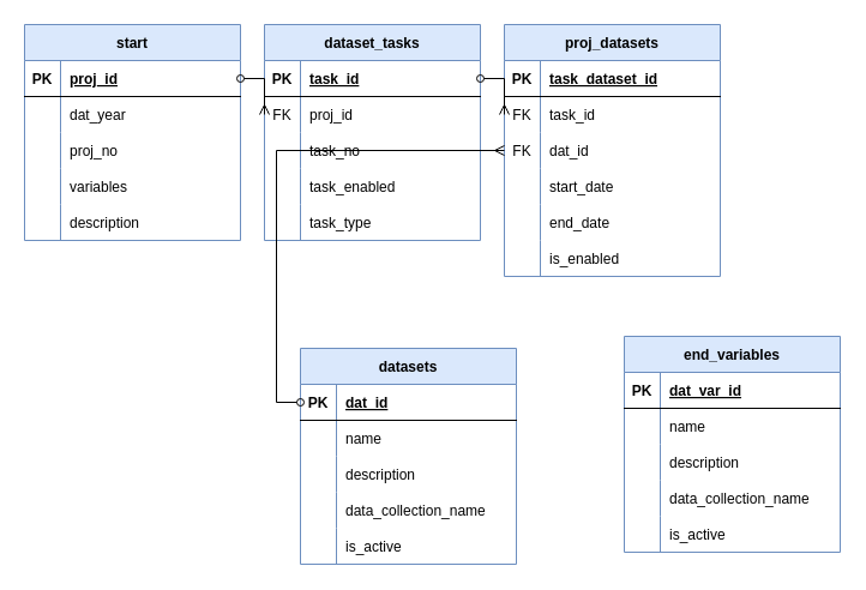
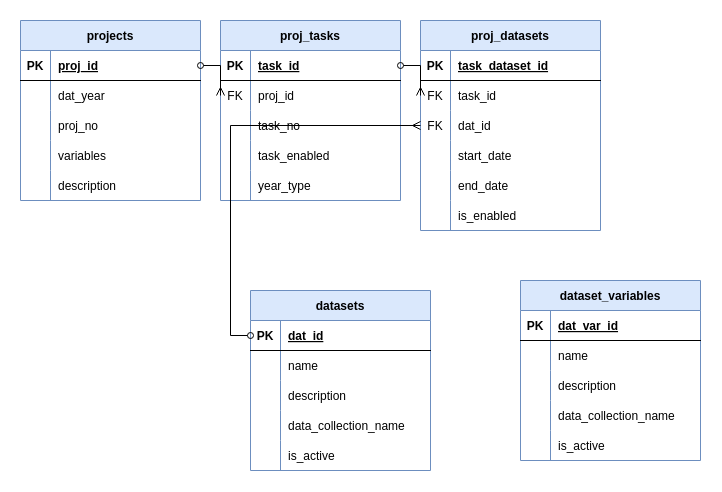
  <mxCell id="0" />
  <mxCell id="1" parent="0" />
- <mxCell id="2" value="start" style="shape=table;startSize=30;container=1;collapsible=1;childLayout=tableLayout;fixedRows=1;rowLines=0;fontStyle=1;align=center;resizeLast=1;fillColor=#dae8fc;strokeColor=#6c8ebf;" vertex="1" parent="1"><mxGeometry x="20" y="20" width="180" height="180" as="geometry" /></mxCell>
+ <mxCell id="2" value="projects" style="shape=table;startSize=30;container=1;collapsible=1;childLayout=tableLayout;fixedRows=1;rowLines=0;fontStyle=1;align=center;resizeLast=1;fillColor=#dae8fc;strokeColor=#6c8ebf;" vertex="1" parent="1"><mxGeometry x="20" y="20" width="180" height="180" as="geometry" /></mxCell>
  <mxCell id="3" value="" style="shape=tableRow;horizontal=0;startSize=0;swimlaneHead=0;swimlaneBody=0;fillColor=none;collapsible=0;dropTarget=0;points=[[0,0.5],[1,0.5]];portConstraint=eastwest;top=0;left=0;right=0;bottom=1;" vertex="1" parent="2"><mxGeometry y="30" width="180" height="30" as="geometry" /></mxCell>
  <mxCell id="4" value="PK" style="shape=partialRectangle;connectable=0;fillColor=none;top=0;left=0;bottom=0;right=0;fontStyle=1;overflow=hidden;" vertex="1" parent="3"><mxGeometry width="30" height="30" as="geometry"><mxRectangle width="30" height="30" as="alternateBounds" /></mxGeometry></mxCell>
  <mxCell id="5" value="proj_id" style="shape=partialRectangle;connectable=0;fillColor=none;top=0;left=0;bottom=0;right=0;align=left;spacingLeft=6;fontStyle=5;overflow=hidden;" vertex="1" parent="3"><mxGeometry x="30" width="150" height="30" as="geometry"><mxRectangle width="150" height="30" as="alternateBounds" /></mxGeometry></mxCell>
  <mxCell id="6" value="" style="shape=tableRow;horizontal=0;startSize=0;swimlaneHead=0;swimlaneBody=0;fillColor=none;collapsible=0;dropTarget=0;points=[[0,0.5],[1,0.5]];portConstraint=eastwest;top=0;left=0;right=0;bottom=0;" vertex="1" parent="2"><mxGeometry y="60" width="180" height="30" as="geometry" /></mxCell>
  <mxCell id="7" value="" style="shape=partialRectangle;connectable=0;fillColor=none;top=0;left=0;bottom=0;right=0;editable=1;overflow=hidden;" vertex="1" parent="6"><mxGeometry width="30" height="30" as="geometry"><mxRectangle width="30" height="30" as="alternateBounds" /></mxGeometry></mxCell>
  <mxCell id="8" value="dat_year" style="shape=partialRectangle;connectable=0;fillColor=none;top=0;left=0;bottom=0;right=0;align=left;spacingLeft=6;overflow=hidden;" vertex="1" parent="6"><mxGeometry x="30" width="150" height="30" as="geometry"><mxRectangle width="150" height="30" as="alternateBounds" /></mxGeometry></mxCell>
  <mxCell id="9" value="" style="shape=tableRow;horizontal=0;startSize=0;swimlaneHead=0;swimlaneBody=0;fillColor=none;collapsible=0;dropTarget=0;points=[[0,0.5],[1,0.5]];portConstraint=eastwest;top=0;left=0;right=0;bottom=0;" vertex="1" parent="2"><mxGeometry y="90" width="180" height="30" as="geometry" /></mxCell>
  <mxCell id="10" value="" style="shape=partialRectangle;connectable=0;fillColor=none;top=0;left=0;bottom=0;right=0;editable=1;overflow=hidden;" vertex="1" parent="9"><mxGeometry width="30" height="30" as="geometry"><mxRectangle width="30" height="30" as="alternateBounds" /></mxGeometry></mxCell>
  <mxCell id="11" value="proj_no" style="shape=partialRectangle;connectable=0;fillColor=none;top=0;left=0;bottom=0;right=0;align=left;spacingLeft=6;overflow=hidden;" vertex="1" parent="9"><mxGeometry x="30" width="150" height="30" as="geometry"><mxRectangle width="150" height="30" as="alternateBounds" /></mxGeometry></mxCell>
  <mxCell id="12" value="" style="shape=tableRow;horizontal=0;startSize=0;swimlaneHead=0;swimlaneBody=0;fillColor=none;collapsible=0;dropTarget=0;points=[[0,0.5],[1,0.5]];portConstraint=eastwest;top=0;left=0;right=0;bottom=0;" vertex="1" parent="2"><mxGeometry y="120" width="180" height="30" as="geometry" /></mxCell>
  <mxCell id="13" value="" style="shape=partialRectangle;connectable=0;fillColor=none;top=0;left=0;bottom=0;right=0;editable=1;overflow=hidden;" vertex="1" parent="12"><mxGeometry width="30" height="30" as="geometry"><mxRectangle width="30" height="30" as="alternateBounds" /></mxGeometry></mxCell>
  <mxCell id="14" value="variables" style="shape=partialRectangle;connectable=0;fillColor=none;top=0;left=0;bottom=0;right=0;align=left;spacingLeft=6;overflow=hidden;" vertex="1" parent="12"><mxGeometry x="30" width="150" height="30" as="geometry"><mxRectangle width="150" height="30" as="alternateBounds" /></mxGeometry></mxCell>
  <mxCell id="15" value="" style="shape=tableRow;horizontal=0;startSize=0;swimlaneHead=0;swimlaneBody=0;fillColor=none;collapsible=0;dropTarget=0;points=[[0,0.5],[1,0.5]];portConstraint=eastwest;top=0;left=0;right=0;bottom=0;" vertex="1" parent="2"><mxGeometry y="150" width="180" height="30" as="geometry" /></mxCell>
  <mxCell id="16" value="" style="shape=partialRectangle;connectable=0;fillColor=none;top=0;left=0;bottom=0;right=0;editable=1;overflow=hidden;" vertex="1" parent="15"><mxGeometry width="30" height="30" as="geometry"><mxRectangle width="30" height="30" as="alternateBounds" /></mxGeometry></mxCell>
  <mxCell id="17" value="description" style="shape=partialRectangle;connectable=0;fillColor=none;top=0;left=0;bottom=0;right=0;align=left;spacingLeft=6;overflow=hidden;" vertex="1" parent="15"><mxGeometry x="30" width="150" height="30" as="geometry"><mxRectangle width="150" height="30" as="alternateBounds" /></mxGeometry></mxCell>
- <mxCell id="18" value="dataset_tasks" style="shape=table;startSize=30;container=1;collapsible=1;childLayout=tableLayout;fixedRows=1;rowLines=0;fontStyle=1;align=center;resizeLast=1;fillColor=#dae8fc;strokeColor=#6c8ebf;" vertex="1" parent="1"><mxGeometry x="220" y="20" width="180" height="180" as="geometry" /></mxCell>
+ <mxCell id="18" value="proj_tasks" style="shape=table;startSize=30;container=1;collapsible=1;childLayout=tableLayout;fixedRows=1;rowLines=0;fontStyle=1;align=center;resizeLast=1;fillColor=#dae8fc;strokeColor=#6c8ebf;" vertex="1" parent="1"><mxGeometry x="220" y="20" width="180" height="180" as="geometry" /></mxCell>
  <mxCell id="19" value="" style="shape=tableRow;horizontal=0;startSize=0;swimlaneHead=0;swimlaneBody=0;fillColor=none;collapsible=0;dropTarget=0;points=[[0,0.5],[1,0.5]];portConstraint=eastwest;top=0;left=0;right=0;bottom=1;" vertex="1" parent="18"><mxGeometry y="30" width="180" height="30" as="geometry" /></mxCell>
  <mxCell id="20" value="PK" style="shape=partialRectangle;connectable=0;fillColor=none;top=0;left=0;bottom=0;right=0;fontStyle=1;overflow=hidden;" vertex="1" parent="19"><mxGeometry width="30" height="30" as="geometry"><mxRectangle width="30" height="30" as="alternateBounds" /></mxGeometry></mxCell>
  <mxCell id="21" value="task_id" style="shape=partialRectangle;connectable=0;fillColor=none;top=0;left=0;bottom=0;right=0;align=left;spacingLeft=6;fontStyle=5;overflow=hidden;" vertex="1" parent="19"><mxGeometry x="30" width="150" height="30" as="geometry"><mxRectangle width="150" height="30" as="alternateBounds" /></mxGeometry></mxCell>
  <mxCell id="22" value="" style="shape=tableRow;horizontal=0;startSize=0;swimlaneHead=0;swimlaneBody=0;fillColor=none;collapsible=0;dropTarget=0;points=[[0,0.5],[1,0.5]];portConstraint=eastwest;top=0;left=0;right=0;bottom=0;" vertex="1" parent="18"><mxGeometry y="60" width="180" height="30" as="geometry" /></mxCell>
  <mxCell id="23" value="FK" style="shape=partialRectangle;connectable=0;fillColor=none;top=0;left=0;bottom=0;right=0;editable=1;overflow=hidden;" vertex="1" parent="22"><mxGeometry width="30" height="30" as="geometry"><mxRectangle width="30" height="30" as="alternateBounds" /></mxGeometry></mxCell>
  <mxCell id="24" value="proj_id" style="shape=partialRectangle;connectable=0;fillColor=none;top=0;left=0;bottom=0;right=0;align=left;spacingLeft=6;overflow=hidden;" vertex="1" parent="22"><mxGeometry x="30" width="150" height="30" as="geometry"><mxRectangle width="150" height="30" as="alternateBounds" /></mxGeometry></mxCell>
  <mxCell id="25" value="" style="shape=tableRow;horizontal=0;startSize=0;swimlaneHead=0;swimlaneBody=0;fillColor=none;collapsible=0;dropTarget=0;points=[[0,0.5],[1,0.5]];portConstraint=eastwest;top=0;left=0;right=0;bottom=0;" vertex="1" parent="18"><mxGeometry y="90" width="180" height="30" as="geometry" /></mxCell>
  <mxCell id="26" value="" style="shape=partialRectangle;connectable=0;fillColor=none;top=0;left=0;bottom=0;right=0;editable=1;overflow=hidden;" vertex="1" parent="25"><mxGeometry width="30" height="30" as="geometry"><mxRectangle width="30" height="30" as="alternateBounds" /></mxGeometry></mxCell>
  <mxCell id="27" value="task_no" style="shape=partialRectangle;connectable=0;fillColor=none;top=0;left=0;bottom=0;right=0;align=left;spacingLeft=6;overflow=hidden;" vertex="1" parent="25"><mxGeometry x="30" width="150" height="30" as="geometry"><mxRectangle width="150" height="30" as="alternateBounds" /></mxGeometry></mxCell>
  <mxCell id="28" value="" style="shape=tableRow;horizontal=0;startSize=0;swimlaneHead=0;swimlaneBody=0;fillColor=none;collapsible=0;dropTarget=0;points=[[0,0.5],[1,0.5]];portConstraint=eastwest;top=0;left=0;right=0;bottom=0;" vertex="1" parent="18"><mxGeometry y="120" width="180" height="30" as="geometry" /></mxCell>
  <mxCell id="29" value="" style="shape=partialRectangle;connectable=0;fillColor=none;top=0;left=0;bottom=0;right=0;editable=1;overflow=hidden;" vertex="1" parent="28"><mxGeometry width="30" height="30" as="geometry"><mxRectangle width="30" height="30" as="alternateBounds" /></mxGeometry></mxCell>
  <mxCell id="30" value="task_enabled" style="shape=partialRectangle;connectable=0;fillColor=none;top=0;left=0;bottom=0;right=0;align=left;spacingLeft=6;overflow=hidden;" vertex="1" parent="28"><mxGeometry x="30" width="150" height="30" as="geometry"><mxRectangle width="150" height="30" as="alternateBounds" /></mxGeometry></mxCell>
  <mxCell id="31" value="" style="shape=tableRow;horizontal=0;startSize=0;swimlaneHead=0;swimlaneBody=0;fillColor=none;collapsible=0;dropTarget=0;points=[[0,0.5],[1,0.5]];portConstraint=eastwest;top=0;left=0;right=0;bottom=0;" vertex="1" parent="18"><mxGeometry y="150" width="180" height="30" as="geometry" /></mxCell>
  <mxCell id="32" value="" style="shape=partialRectangle;connectable=0;fillColor=none;top=0;left=0;bottom=0;right=0;editable=1;overflow=hidden;" vertex="1" parent="31"><mxGeometry width="30" height="30" as="geometry"><mxRectangle width="30" height="30" as="alternateBounds" /></mxGeometry></mxCell>
- <mxCell id="33" value="task_type" style="shape=partialRectangle;connectable=0;fillColor=none;top=0;left=0;bottom=0;right=0;align=left;spacingLeft=6;overflow=hidden;" vertex="1" parent="31"><mxGeometry x="30" width="150" height="30" as="geometry"><mxRectangle width="150" height="30" as="alternateBounds" /></mxGeometry></mxCell>
+ <mxCell id="33" value="year_type" style="shape=partialRectangle;connectable=0;fillColor=none;top=0;left=0;bottom=0;right=0;align=left;spacingLeft=6;overflow=hidden;" vertex="1" parent="31"><mxGeometry x="30" width="150" height="30" as="geometry"><mxRectangle width="150" height="30" as="alternateBounds" /></mxGeometry></mxCell>
  <mxCell id="34" style="edgeStyle=orthogonalEdgeStyle;rounded=0;orthogonalLoop=1;jettySize=auto;html=1;exitX=1;exitY=0.5;exitDx=0;exitDy=0;startArrow=oval;startFill=0;endArrow=ERmany;endFill=0;" edge="1" parent="1" source="3" target="22"><mxGeometry relative="1" as="geometry" /></mxCell>
  <mxCell id="35" value="proj_datasets" style="shape=table;startSize=30;container=1;collapsible=1;childLayout=tableLayout;fixedRows=1;rowLines=0;fontStyle=1;align=center;resizeLast=1;fillColor=#dae8fc;strokeColor=#6c8ebf;" vertex="1" parent="1"><mxGeometry x="420" y="20" width="180" height="210" as="geometry" /></mxCell>
  <mxCell id="36" value="" style="shape=tableRow;horizontal=0;startSize=0;swimlaneHead=0;swimlaneBody=0;fillColor=none;collapsible=0;dropTarget=0;points=[[0,0.5],[1,0.5]];portConstraint=eastwest;top=0;left=0;right=0;bottom=1;" vertex="1" parent="35"><mxGeometry y="30" width="180" height="30" as="geometry" /></mxCell>
  <mxCell id="37" value="PK" style="shape=partialRectangle;connectable=0;fillColor=none;top=0;left=0;bottom=0;right=0;fontStyle=1;overflow=hidden;" vertex="1" parent="36"><mxGeometry width="30" height="30" as="geometry"><mxRectangle width="30" height="30" as="alternateBounds" /></mxGeometry></mxCell>
  <mxCell id="38" value="task_dataset_id" style="shape=partialRectangle;connectable=0;fillColor=none;top=0;left=0;bottom=0;right=0;align=left;spacingLeft=6;fontStyle=5;overflow=hidden;" vertex="1" parent="36"><mxGeometry x="30" width="150" height="30" as="geometry"><mxRectangle width="150" height="30" as="alternateBounds" /></mxGeometry></mxCell>
  <mxCell id="39" value="" style="shape=tableRow;horizontal=0;startSize=0;swimlaneHead=0;swimlaneBody=0;fillColor=none;collapsible=0;dropTarget=0;points=[[0,0.5],[1,0.5]];portConstraint=eastwest;top=0;left=0;right=0;bottom=0;" vertex="1" parent="35"><mxGeometry y="60" width="180" height="30" as="geometry" /></mxCell>
  <mxCell id="40" value="FK" style="shape=partialRectangle;connectable=0;fillColor=none;top=0;left=0;bottom=0;right=0;editable=1;overflow=hidden;" vertex="1" parent="39"><mxGeometry width="30" height="30" as="geometry"><mxRectangle width="30" height="30" as="alternateBounds" /></mxGeometry></mxCell>
  <mxCell id="41" value="task_id" style="shape=partialRectangle;connectable=0;fillColor=none;top=0;left=0;bottom=0;right=0;align=left;spacingLeft=6;overflow=hidden;" vertex="1" parent="39"><mxGeometry x="30" width="150" height="30" as="geometry"><mxRectangle width="150" height="30" as="alternateBounds" /></mxGeometry></mxCell>
  <mxCell id="42" value="" style="shape=tableRow;horizontal=0;startSize=0;swimlaneHead=0;swimlaneBody=0;fillColor=none;collapsible=0;dropTarget=0;points=[[0,0.5],[1,0.5]];portConstraint=eastwest;top=0;left=0;right=0;bottom=0;" vertex="1" parent="35"><mxGeometry y="90" width="180" height="30" as="geometry" /></mxCell>
  <mxCell id="43" value="FK" style="shape=partialRectangle;connectable=0;fillColor=none;top=0;left=0;bottom=0;right=0;editable=1;overflow=hidden;" vertex="1" parent="42"><mxGeometry width="30" height="30" as="geometry"><mxRectangle width="30" height="30" as="alternateBounds" /></mxGeometry></mxCell>
  <mxCell id="44" value="dat_id" style="shape=partialRectangle;connectable=0;fillColor=none;top=0;left=0;bottom=0;right=0;align=left;spacingLeft=6;overflow=hidden;" vertex="1" parent="42"><mxGeometry x="30" width="150" height="30" as="geometry"><mxRectangle width="150" height="30" as="alternateBounds" /></mxGeometry></mxCell>
  <mxCell id="45" value="" style="shape=tableRow;horizontal=0;startSize=0;swimlaneHead=0;swimlaneBody=0;fillColor=none;collapsible=0;dropTarget=0;points=[[0,0.5],[1,0.5]];portConstraint=eastwest;top=0;left=0;right=0;bottom=0;" vertex="1" parent="35"><mxGeometry y="120" width="180" height="30" as="geometry" /></mxCell>
  <mxCell id="46" value="" style="shape=partialRectangle;connectable=0;fillColor=none;top=0;left=0;bottom=0;right=0;editable=1;overflow=hidden;" vertex="1" parent="45"><mxGeometry width="30" height="30" as="geometry"><mxRectangle width="30" height="30" as="alternateBounds" /></mxGeometry></mxCell>
  <mxCell id="47" value="start_date" style="shape=partialRectangle;connectable=0;fillColor=none;top=0;left=0;bottom=0;right=0;align=left;spacingLeft=6;overflow=hidden;" vertex="1" parent="45"><mxGeometry x="30" width="150" height="30" as="geometry"><mxRectangle width="150" height="30" as="alternateBounds" /></mxGeometry></mxCell>
  <mxCell id="48" value="" style="shape=tableRow;horizontal=0;startSize=0;swimlaneHead=0;swimlaneBody=0;fillColor=none;collapsible=0;dropTarget=0;points=[[0,0.5],[1,0.5]];portConstraint=eastwest;top=0;left=0;right=0;bottom=0;" vertex="1" parent="35"><mxGeometry y="150" width="180" height="30" as="geometry" /></mxCell>
  <mxCell id="49" value="" style="shape=partialRectangle;connectable=0;fillColor=none;top=0;left=0;bottom=0;right=0;editable=1;overflow=hidden;" vertex="1" parent="48"><mxGeometry width="30" height="30" as="geometry"><mxRectangle width="30" height="30" as="alternateBounds" /></mxGeometry></mxCell>
  <mxCell id="50" value="end_date" style="shape=partialRectangle;connectable=0;fillColor=none;top=0;left=0;bottom=0;right=0;align=left;spacingLeft=6;overflow=hidden;" vertex="1" parent="48"><mxGeometry x="30" width="150" height="30" as="geometry"><mxRectangle width="150" height="30" as="alternateBounds" /></mxGeometry></mxCell>
  <mxCell id="51" value="" style="shape=tableRow;horizontal=0;startSize=0;swimlaneHead=0;swimlaneBody=0;fillColor=none;collapsible=0;dropTarget=0;points=[[0,0.5],[1,0.5]];portConstraint=eastwest;top=0;left=0;right=0;bottom=0;" vertex="1" parent="35"><mxGeometry y="180" width="180" height="30" as="geometry" /></mxCell>
  <mxCell id="52" value="" style="shape=partialRectangle;connectable=0;fillColor=none;top=0;left=0;bottom=0;right=0;editable=1;overflow=hidden;" vertex="1" parent="51"><mxGeometry width="30" height="30" as="geometry"><mxRectangle width="30" height="30" as="alternateBounds" /></mxGeometry></mxCell>
  <mxCell id="53" value="is_enabled" style="shape=partialRectangle;connectable=0;fillColor=none;top=0;left=0;bottom=0;right=0;align=left;spacingLeft=6;overflow=hidden;" vertex="1" parent="51"><mxGeometry x="30" width="150" height="30" as="geometry"><mxRectangle width="150" height="30" as="alternateBounds" /></mxGeometry></mxCell>
  <mxCell id="54" style="edgeStyle=orthogonalEdgeStyle;rounded=0;orthogonalLoop=1;jettySize=auto;html=1;exitX=1;exitY=0.5;exitDx=0;exitDy=0;startArrow=oval;startFill=0;endArrow=ERmany;endFill=0;" edge="1" parent="1" source="19" target="39"><mxGeometry relative="1" as="geometry" /></mxCell>
  <mxCell id="55" value="datasets" style="shape=table;startSize=30;container=1;collapsible=1;childLayout=tableLayout;fixedRows=1;rowLines=0;fontStyle=1;align=center;resizeLast=1;fillColor=#dae8fc;strokeColor=#6c8ebf;" vertex="1" parent="1"><mxGeometry x="250" y="290" width="180" height="180" as="geometry" /></mxCell>
  <mxCell id="56" value="" style="shape=tableRow;horizontal=0;startSize=0;swimlaneHead=0;swimlaneBody=0;fillColor=none;collapsible=0;dropTarget=0;points=[[0,0.5],[1,0.5]];portConstraint=eastwest;top=0;left=0;right=0;bottom=1;" vertex="1" parent="55"><mxGeometry y="30" width="180" height="30" as="geometry" /></mxCell>
  <mxCell id="57" value="PK" style="shape=partialRectangle;connectable=0;fillColor=none;top=0;left=0;bottom=0;right=0;fontStyle=1;overflow=hidden;" vertex="1" parent="56"><mxGeometry width="30" height="30" as="geometry"><mxRectangle width="30" height="30" as="alternateBounds" /></mxGeometry></mxCell>
  <mxCell id="58" value="dat_id" style="shape=partialRectangle;connectable=0;fillColor=none;top=0;left=0;bottom=0;right=0;align=left;spacingLeft=6;fontStyle=5;overflow=hidden;" vertex="1" parent="56"><mxGeometry x="30" width="150" height="30" as="geometry"><mxRectangle width="150" height="30" as="alternateBounds" /></mxGeometry></mxCell>
  <mxCell id="59" value="" style="shape=tableRow;horizontal=0;startSize=0;swimlaneHead=0;swimlaneBody=0;fillColor=none;collapsible=0;dropTarget=0;points=[[0,0.5],[1,0.5]];portConstraint=eastwest;top=0;left=0;right=0;bottom=0;" vertex="1" parent="55"><mxGeometry y="60" width="180" height="30" as="geometry" /></mxCell>
  <mxCell id="60" value="" style="shape=partialRectangle;connectable=0;fillColor=none;top=0;left=0;bottom=0;right=0;editable=1;overflow=hidden;" vertex="1" parent="59"><mxGeometry width="30" height="30" as="geometry"><mxRectangle width="30" height="30" as="alternateBounds" /></mxGeometry></mxCell>
  <mxCell id="61" value="name" style="shape=partialRectangle;connectable=0;fillColor=none;top=0;left=0;bottom=0;right=0;align=left;spacingLeft=6;overflow=hidden;" vertex="1" parent="59"><mxGeometry x="30" width="150" height="30" as="geometry"><mxRectangle width="150" height="30" as="alternateBounds" /></mxGeometry></mxCell>
  <mxCell id="62" value="" style="shape=tableRow;horizontal=0;startSize=0;swimlaneHead=0;swimlaneBody=0;fillColor=none;collapsible=0;dropTarget=0;points=[[0,0.5],[1,0.5]];portConstraint=eastwest;top=0;left=0;right=0;bottom=0;" vertex="1" parent="55"><mxGeometry y="90" width="180" height="30" as="geometry" /></mxCell>
  <mxCell id="63" value="" style="shape=partialRectangle;connectable=0;fillColor=none;top=0;left=0;bottom=0;right=0;editable=1;overflow=hidden;" vertex="1" parent="62"><mxGeometry width="30" height="30" as="geometry"><mxRectangle width="30" height="30" as="alternateBounds" /></mxGeometry></mxCell>
  <mxCell id="64" value="description" style="shape=partialRectangle;connectable=0;fillColor=none;top=0;left=0;bottom=0;right=0;align=left;spacingLeft=6;overflow=hidden;" vertex="1" parent="62"><mxGeometry x="30" width="150" height="30" as="geometry"><mxRectangle width="150" height="30" as="alternateBounds" /></mxGeometry></mxCell>
  <mxCell id="65" value="" style="shape=tableRow;horizontal=0;startSize=0;swimlaneHead=0;swimlaneBody=0;fillColor=none;collapsible=0;dropTarget=0;points=[[0,0.5],[1,0.5]];portConstraint=eastwest;top=0;left=0;right=0;bottom=0;" vertex="1" parent="55"><mxGeometry y="120" width="180" height="30" as="geometry" /></mxCell>
  <mxCell id="66" value="" style="shape=partialRectangle;connectable=0;fillColor=none;top=0;left=0;bottom=0;right=0;editable=1;overflow=hidden;" vertex="1" parent="65"><mxGeometry width="30" height="30" as="geometry"><mxRectangle width="30" height="30" as="alternateBounds" /></mxGeometry></mxCell>
  <mxCell id="67" value="data_collection_name" style="shape=partialRectangle;connectable=0;fillColor=none;top=0;left=0;bottom=0;right=0;align=left;spacingLeft=6;overflow=hidden;" vertex="1" parent="65"><mxGeometry x="30" width="150" height="30" as="geometry"><mxRectangle width="150" height="30" as="alternateBounds" /></mxGeometry></mxCell>
  <mxCell id="68" value="" style="shape=tableRow;horizontal=0;startSize=0;swimlaneHead=0;swimlaneBody=0;fillColor=none;collapsible=0;dropTarget=0;points=[[0,0.5],[1,0.5]];portConstraint=eastwest;top=0;left=0;right=0;bottom=0;" vertex="1" parent="55"><mxGeometry y="150" width="180" height="30" as="geometry" /></mxCell>
  <mxCell id="69" value="" style="shape=partialRectangle;connectable=0;fillColor=none;top=0;left=0;bottom=0;right=0;editable=1;overflow=hidden;" vertex="1" parent="68"><mxGeometry width="30" height="30" as="geometry"><mxRectangle width="30" height="30" as="alternateBounds" /></mxGeometry></mxCell>
  <mxCell id="70" value="is_active" style="shape=partialRectangle;connectable=0;fillColor=none;top=0;left=0;bottom=0;right=0;align=left;spacingLeft=6;overflow=hidden;" vertex="1" parent="68"><mxGeometry x="30" width="150" height="30" as="geometry"><mxRectangle width="150" height="30" as="alternateBounds" /></mxGeometry></mxCell>
  <mxCell id="71" style="edgeStyle=orthogonalEdgeStyle;rounded=0;orthogonalLoop=1;jettySize=auto;html=1;exitX=0;exitY=0.5;exitDx=0;exitDy=0;startArrow=oval;startFill=0;endArrow=ERmany;endFill=0;" edge="1" parent="1" source="56" target="42"><mxGeometry relative="1" as="geometry" /></mxCell>
- <mxCell id="72" value="end_variables" style="shape=table;startSize=30;container=1;collapsible=1;childLayout=tableLayout;fixedRows=1;rowLines=0;fontStyle=1;align=center;resizeLast=1;fillColor=#dae8fc;strokeColor=#6c8ebf;" vertex="1" parent="1"><mxGeometry x="520" y="280" width="180" height="180" as="geometry" /></mxCell>
+ <mxCell id="72" value="dataset_variables" style="shape=table;startSize=30;container=1;collapsible=1;childLayout=tableLayout;fixedRows=1;rowLines=0;fontStyle=1;align=center;resizeLast=1;fillColor=#dae8fc;strokeColor=#6c8ebf;" vertex="1" parent="1"><mxGeometry x="520" y="280" width="180" height="180" as="geometry" /></mxCell>
  <mxCell id="73" value="" style="shape=tableRow;horizontal=0;startSize=0;swimlaneHead=0;swimlaneBody=0;fillColor=none;collapsible=0;dropTarget=0;points=[[0,0.5],[1,0.5]];portConstraint=eastwest;top=0;left=0;right=0;bottom=1;" vertex="1" parent="72"><mxGeometry y="30" width="180" height="30" as="geometry" /></mxCell>
  <mxCell id="74" value="PK" style="shape=partialRectangle;connectable=0;fillColor=none;top=0;left=0;bottom=0;right=0;fontStyle=1;overflow=hidden;" vertex="1" parent="73"><mxGeometry width="30" height="30" as="geometry"><mxRectangle width="30" height="30" as="alternateBounds" /></mxGeometry></mxCell>
  <mxCell id="75" value="dat_var_id" style="shape=partialRectangle;connectable=0;fillColor=none;top=0;left=0;bottom=0;right=0;align=left;spacingLeft=6;fontStyle=5;overflow=hidden;" vertex="1" parent="73"><mxGeometry x="30" width="150" height="30" as="geometry"><mxRectangle width="150" height="30" as="alternateBounds" /></mxGeometry></mxCell>
  <mxCell id="76" value="" style="shape=tableRow;horizontal=0;startSize=0;swimlaneHead=0;swimlaneBody=0;fillColor=none;collapsible=0;dropTarget=0;points=[[0,0.5],[1,0.5]];portConstraint=eastwest;top=0;left=0;right=0;bottom=0;" vertex="1" parent="72"><mxGeometry y="60" width="180" height="30" as="geometry" /></mxCell>
  <mxCell id="77" value="" style="shape=partialRectangle;connectable=0;fillColor=none;top=0;left=0;bottom=0;right=0;editable=1;overflow=hidden;" vertex="1" parent="76"><mxGeometry width="30" height="30" as="geometry"><mxRectangle width="30" height="30" as="alternateBounds" /></mxGeometry></mxCell>
  <mxCell id="78" value="name" style="shape=partialRectangle;connectable=0;fillColor=none;top=0;left=0;bottom=0;right=0;align=left;spacingLeft=6;overflow=hidden;" vertex="1" parent="76"><mxGeometry x="30" width="150" height="30" as="geometry"><mxRectangle width="150" height="30" as="alternateBounds" /></mxGeometry></mxCell>
  <mxCell id="79" value="" style="shape=tableRow;horizontal=0;startSize=0;swimlaneHead=0;swimlaneBody=0;fillColor=none;collapsible=0;dropTarget=0;points=[[0,0.5],[1,0.5]];portConstraint=eastwest;top=0;left=0;right=0;bottom=0;" vertex="1" parent="72"><mxGeometry y="90" width="180" height="30" as="geometry" /></mxCell>
  <mxCell id="80" value="" style="shape=partialRectangle;connectable=0;fillColor=none;top=0;left=0;bottom=0;right=0;editable=1;overflow=hidden;" vertex="1" parent="79"><mxGeometry width="30" height="30" as="geometry"><mxRectangle width="30" height="30" as="alternateBounds" /></mxGeometry></mxCell>
  <mxCell id="81" value="description" style="shape=partialRectangle;connectable=0;fillColor=none;top=0;left=0;bottom=0;right=0;align=left;spacingLeft=6;overflow=hidden;" vertex="1" parent="79"><mxGeometry x="30" width="150" height="30" as="geometry"><mxRectangle width="150" height="30" as="alternateBounds" /></mxGeometry></mxCell>
  <mxCell id="82" value="" style="shape=tableRow;horizontal=0;startSize=0;swimlaneHead=0;swimlaneBody=0;fillColor=none;collapsible=0;dropTarget=0;points=[[0,0.5],[1,0.5]];portConstraint=eastwest;top=0;left=0;right=0;bottom=0;" vertex="1" parent="72"><mxGeometry y="120" width="180" height="30" as="geometry" /></mxCell>
  <mxCell id="83" value="" style="shape=partialRectangle;connectable=0;fillColor=none;top=0;left=0;bottom=0;right=0;editable=1;overflow=hidden;" vertex="1" parent="82"><mxGeometry width="30" height="30" as="geometry"><mxRectangle width="30" height="30" as="alternateBounds" /></mxGeometry></mxCell>
  <mxCell id="84" value="data_collection_name" style="shape=partialRectangle;connectable=0;fillColor=none;top=0;left=0;bottom=0;right=0;align=left;spacingLeft=6;overflow=hidden;" vertex="1" parent="82"><mxGeometry x="30" width="150" height="30" as="geometry"><mxRectangle width="150" height="30" as="alternateBounds" /></mxGeometry></mxCell>
  <mxCell id="85" value="" style="shape=tableRow;horizontal=0;startSize=0;swimlaneHead=0;swimlaneBody=0;fillColor=none;collapsible=0;dropTarget=0;points=[[0,0.5],[1,0.5]];portConstraint=eastwest;top=0;left=0;right=0;bottom=0;" vertex="1" parent="72"><mxGeometry y="150" width="180" height="30" as="geometry" /></mxCell>
  <mxCell id="86" value="" style="shape=partialRectangle;connectable=0;fillColor=none;top=0;left=0;bottom=0;right=0;editable=1;overflow=hidden;" vertex="1" parent="85"><mxGeometry width="30" height="30" as="geometry"><mxRectangle width="30" height="30" as="alternateBounds" /></mxGeometry></mxCell>
  <mxCell id="87" value="is_active" style="shape=partialRectangle;connectable=0;fillColor=none;top=0;left=0;bottom=0;right=0;align=left;spacingLeft=6;overflow=hidden;" vertex="1" parent="85"><mxGeometry x="30" width="150" height="30" as="geometry"><mxRectangle width="150" height="30" as="alternateBounds" /></mxGeometry></mxCell>
